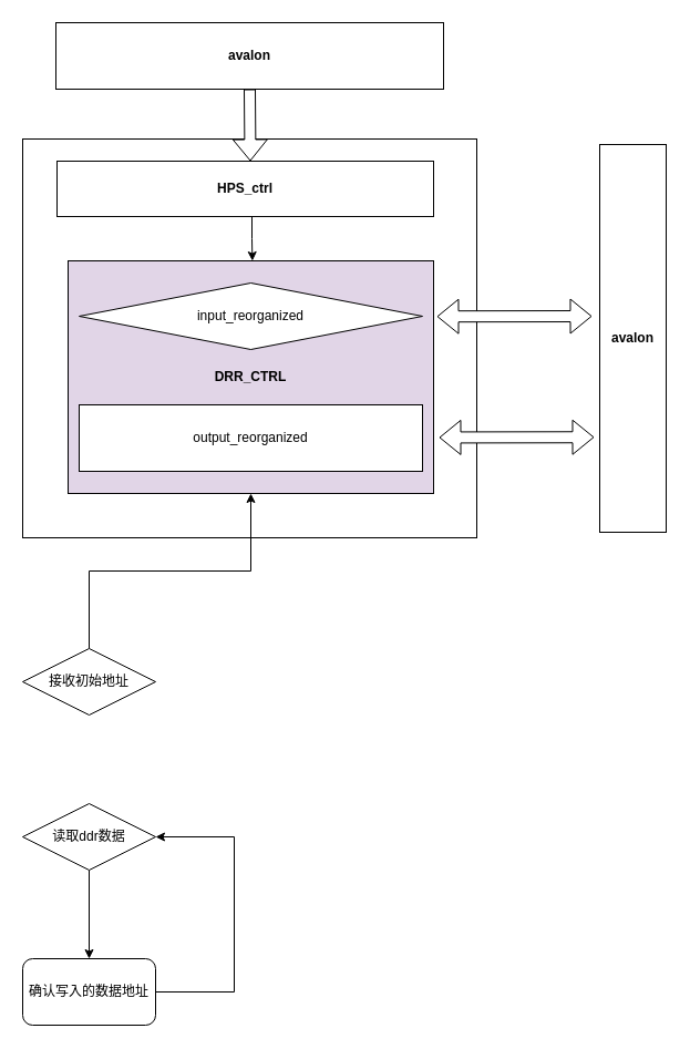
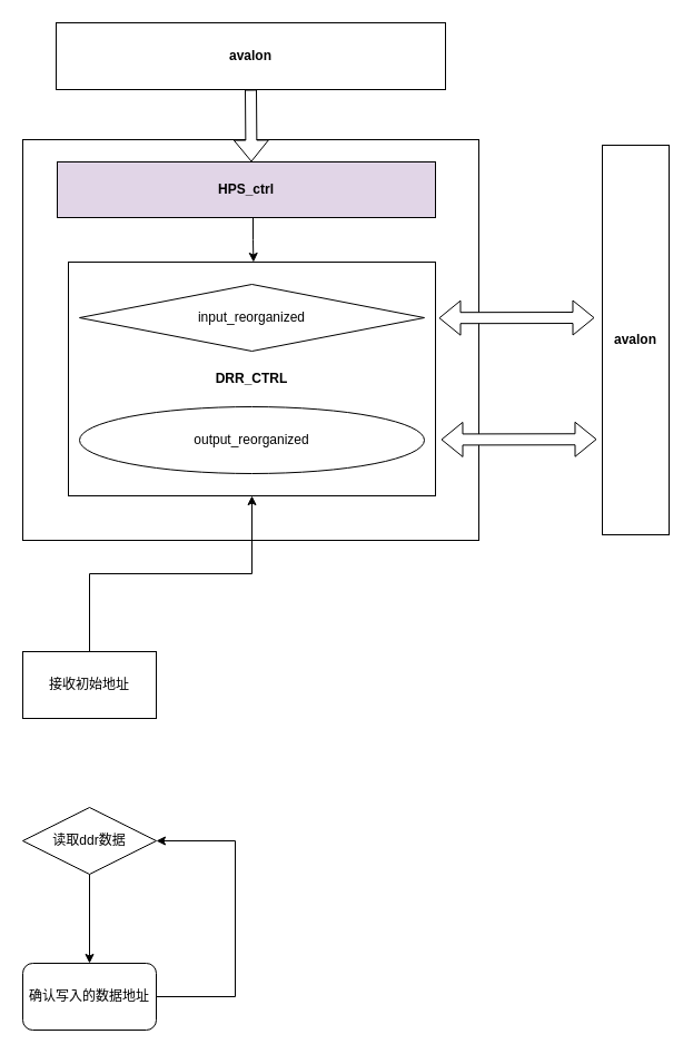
  <mxCell id="0" />
  <mxCell id="1" parent="0" />
  <mxCell id="2" value="" style="rounded=0;whiteSpace=wrap;html=1;fillColor=none;" parent="1" vertex="1"><mxGeometry x="20" y="125" width="410" height="360" as="geometry" /></mxCell>
- <mxCell id="3" value="&lt;b&gt;DRR_CTRL&lt;/b&gt;" style="rounded=0;whiteSpace=wrap;html=1;fillColor=#e1d5e7;" parent="1" vertex="1"><mxGeometry x="61" y="235" width="330" height="210" as="geometry" /></mxCell>
+ <mxCell id="3" value="&lt;b&gt;DRR_CTRL&lt;/b&gt;" style="rounded=0;whiteSpace=wrap;html=1;" parent="1" vertex="1"><mxGeometry x="61" y="235" width="330" height="210" as="geometry" /></mxCell>
  <mxCell id="4" value="input_reorganized" style="rhombus;whiteSpace=wrap;html=1;" parent="1" vertex="1"><mxGeometry x="71" y="255" width="310" height="60" as="geometry" /></mxCell>
- <mxCell id="5" value="output_reorganized" style="rounded=0;whiteSpace=wrap;html=1;" parent="1" vertex="1"><mxGeometry x="71" y="365" width="310" height="60" as="geometry" /></mxCell>
+ <mxCell id="5" value="output_reorganized" style="ellipse;whiteSpace=wrap;html=1;" parent="1" vertex="1"><mxGeometry x="71" y="365" width="310" height="60" as="geometry" /></mxCell>
  <mxCell id="6" style="edgeStyle=orthogonalEdgeStyle;rounded=0;orthogonalLoop=1;jettySize=auto;html=1;exitX=0.75;exitY=1;exitDx=0;exitDy=0;entryX=0.426;entryY=0;entryDx=0;entryDy=0;entryPerimeter=0;" parent="1" edge="1"><mxGeometry relative="1" as="geometry"><mxPoint x="227" y="195" as="sourcePoint" /><mxPoint x="227.38" y="235" as="targetPoint" /><Array as="points"><mxPoint x="227" y="215" /><mxPoint x="227" y="215" /></Array></mxGeometry></mxCell>
- <mxCell id="7" value="&lt;b&gt;HPS_ctrl&lt;/b&gt;" style="rounded=0;whiteSpace=wrap;html=1;" parent="1" vertex="1"><mxGeometry x="51" y="145" width="340" height="50" as="geometry" /></mxCell>
+ <mxCell id="7" value="&lt;b&gt;HPS_ctrl&lt;/b&gt;" style="rounded=0;whiteSpace=wrap;html=1;fillColor=#e1d5e7;" parent="1" vertex="1"><mxGeometry x="51" y="145" width="340" height="50" as="geometry" /></mxCell>
  <mxCell id="8" value="&lt;b&gt;avalon&lt;/b&gt;" style="rounded=0;whiteSpace=wrap;html=1;" parent="1" vertex="1"><mxGeometry x="541" y="130" width="60" height="350" as="geometry" /></mxCell>
  <mxCell id="9" value="&lt;b&gt;avalon&lt;/b&gt;" style="rounded=0;whiteSpace=wrap;html=1;direction=south;" parent="1" vertex="1"><mxGeometry x="50" y="20" width="350" height="60" as="geometry" /></mxCell>
  <mxCell id="10" value="" style="shape=flexArrow;endArrow=classic;html=1;rounded=0;fillColor=default;exitX=1;exitY=0.5;exitDx=0;exitDy=0;" parent="1" source="9" edge="1"><mxGeometry width="50" height="50" relative="1" as="geometry"><mxPoint x="225" y="85" as="sourcePoint" /><mxPoint x="225.5" y="145" as="targetPoint" /></mxGeometry></mxCell>
  <mxCell id="11" value="" style="shape=flexArrow;endArrow=classic;startArrow=classic;html=1;rounded=0;fillColor=default;" parent="1" edge="1"><mxGeometry width="100" height="100" relative="1" as="geometry"><mxPoint x="394" y="285.23" as="sourcePoint" /><mxPoint x="534" y="285" as="targetPoint" /></mxGeometry></mxCell>
  <mxCell id="12" value="" style="shape=flexArrow;endArrow=classic;startArrow=classic;html=1;rounded=0;fillColor=default;" parent="1" edge="1"><mxGeometry width="100" height="100" relative="1" as="geometry"><mxPoint x="396" y="394.46" as="sourcePoint" /><mxPoint x="536" y="394.23" as="targetPoint" /></mxGeometry></mxCell>
  <mxCell id="13" value="" style="edgeStyle=orthogonalEdgeStyle;rounded=0;orthogonalLoop=1;jettySize=auto;html=1;" edge="1" parent="1" source="14" target="3"><mxGeometry relative="1" as="geometry" /></mxCell>
- <mxCell id="14" value="接收初始地址" style="rhombus;whiteSpace=wrap;html=1;" vertex="1" parent="1"><mxGeometry x="20" y="585" width="120" height="60" as="geometry" /></mxCell>
+ <mxCell id="14" value="接收初始地址" style="rounded=0;whiteSpace=wrap;html=1;" vertex="1" parent="1"><mxGeometry x="20" y="585" width="120" height="60" as="geometry" /></mxCell>
  <mxCell id="15" value="" style="edgeStyle=orthogonalEdgeStyle;rounded=0;orthogonalLoop=1;jettySize=auto;html=1;" edge="1" parent="1" source="16" target="18"><mxGeometry relative="1" as="geometry" /></mxCell>
  <mxCell id="16" value="读取ddr数据" style="rhombus;whiteSpace=wrap;html=1;" vertex="1" parent="1"><mxGeometry x="20" y="725" width="120" height="60" as="geometry" /></mxCell>
  <mxCell id="17" style="edgeStyle=orthogonalEdgeStyle;rounded=0;orthogonalLoop=1;jettySize=auto;html=1;exitX=1;exitY=0.5;exitDx=0;exitDy=0;entryX=1;entryY=0.5;entryDx=0;entryDy=0;" edge="1" parent="1" source="18" target="16"><mxGeometry relative="1" as="geometry"><Array as="points"><mxPoint x="211" y="895" /><mxPoint x="211" y="755" /></Array></mxGeometry></mxCell>
  <mxCell id="18" value="确认写入的数据地址" style="whiteSpace=wrap;html=1;rounded=1;" vertex="1" parent="1"><mxGeometry x="20" y="865" width="120" height="60" as="geometry" /></mxCell>
